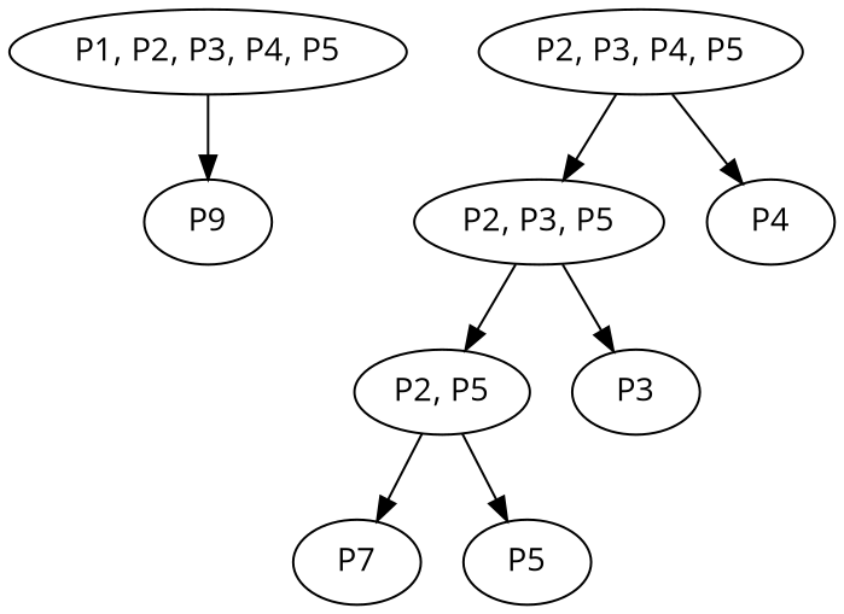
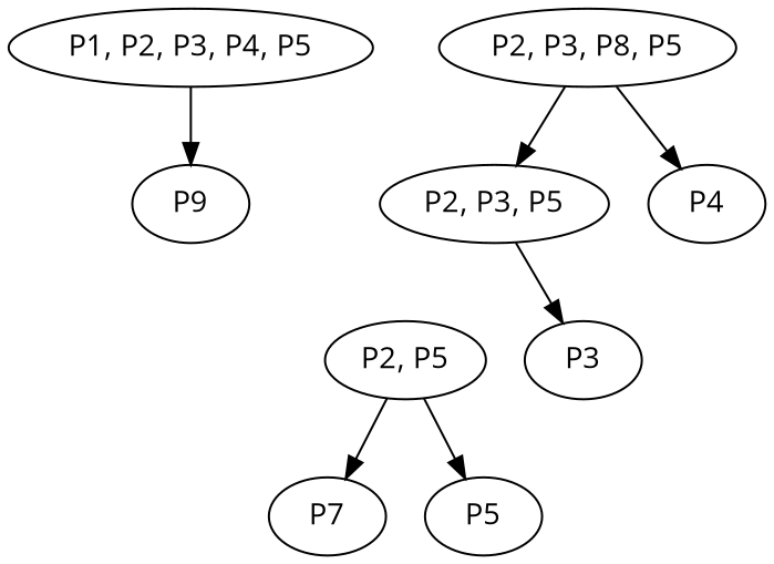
  digraph {
    fontname="Open Sans"
    node [fontname="Open Sans"]
    edge [fontname="Open Sans"]
    n1 [label="P1, P2, P3, P4, P5"]
    n2 [label=P9]
-   n3 [label="P2, P3, P4, P5"]
+   n3 [label="P2, P3, P8, P5"]
    n4 [label="P2, P3, P5"]
    n5 [label=P4]
    n6 [label="P2, P5"]
    n7 [label=P3]
    n8 [label=P7]
    n9 [label=P5]
    n1 -> n2
    n3 -> n4
    n3 -> n5
-   n4 -> n6
    n4 -> n7
    n6 -> n8
    n6 -> n9
  }
